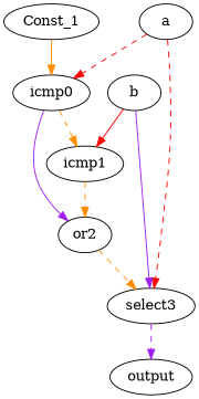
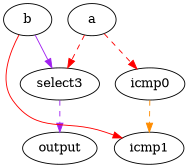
  digraph {
    edge [color=darkorange style=dashed]
    a
    icmp0
    select3
    icmp1
-   or2
    output
-   Const_1
    b
    a -> icmp0 [color=red]
    a -> select3 [color=red]
    icmp0 -> icmp1
-   icmp0 -> or2 [color=purple style=solid]
    select3 -> output [color=purple]
-   icmp1 -> or2
-   or2 -> select3
-   Const_1 -> icmp0 [style=solid]
    b -> select3 [color=purple style=solid]
    b -> icmp1 [color=red style=solid]
  }
